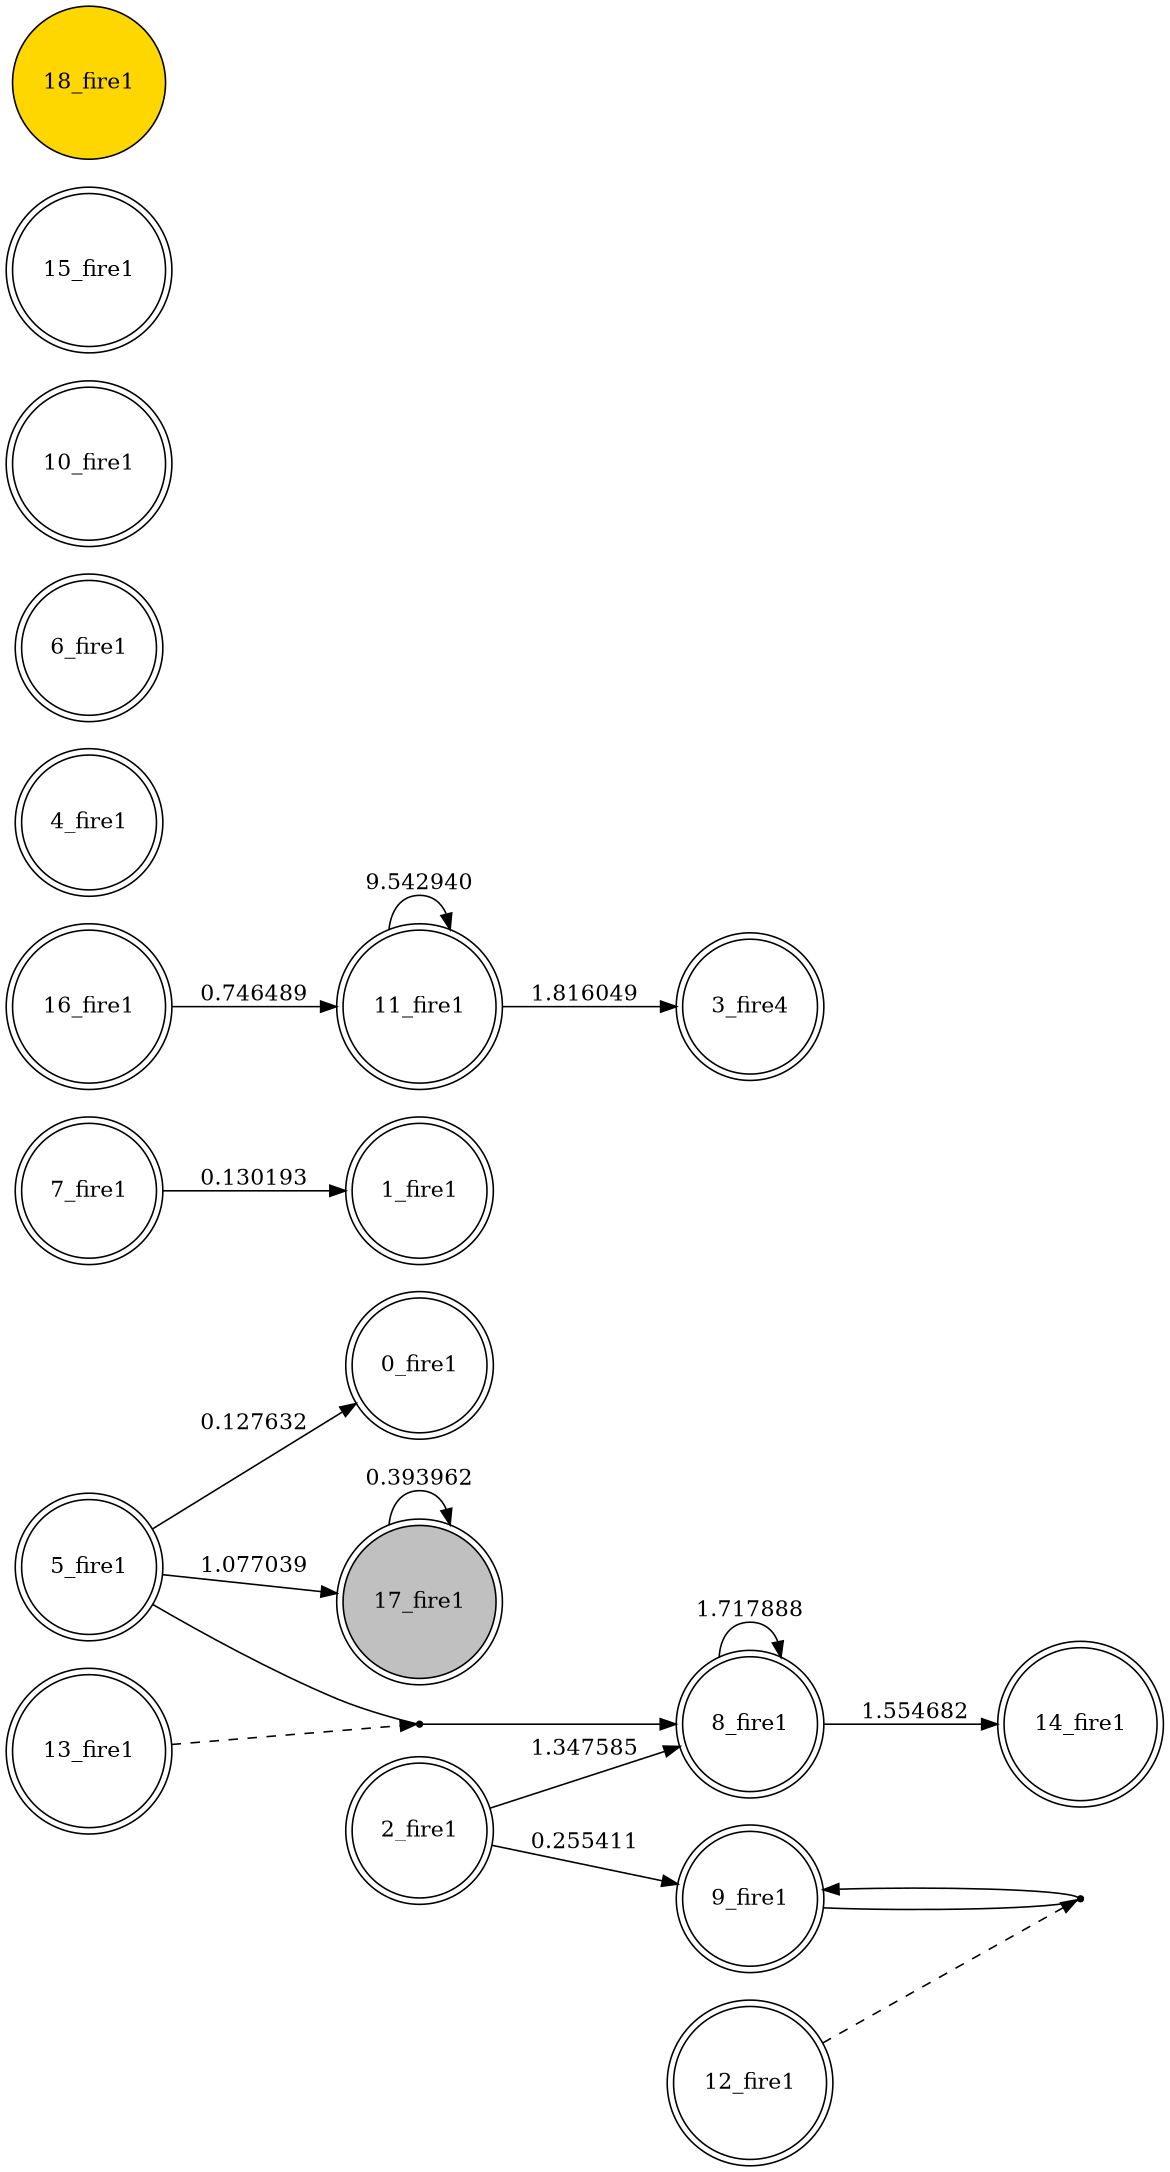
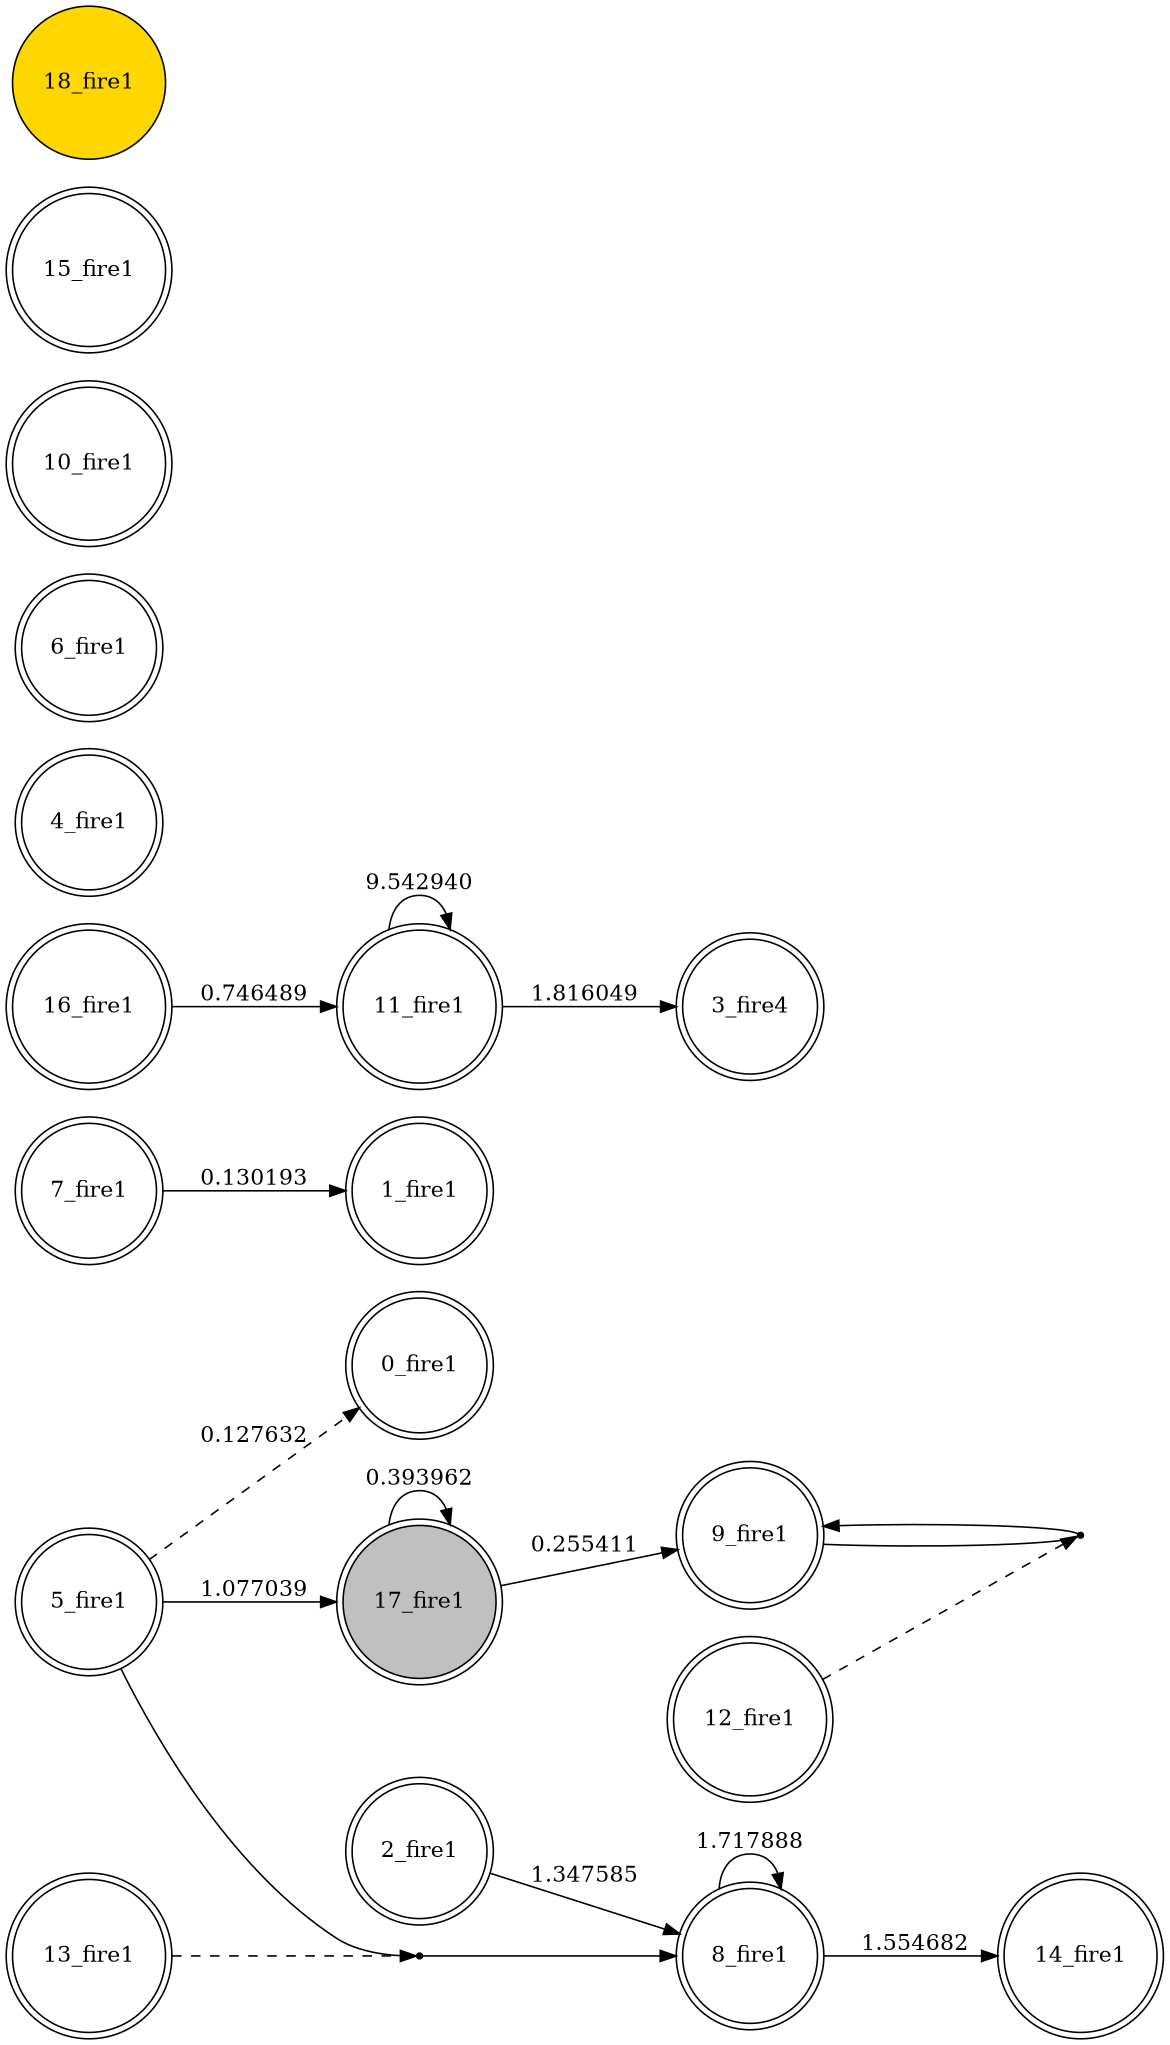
  digraph {
    rankdir=LR
    node [shape=doublecircle]
    n1 [label="0_fire1"]
    n2 [label="1_fire1"]
    n3 [label="2_fire1"]
    n4 [label="8_fire1"]
    n5 [label="14_fire1"]
    n6 [label="3_fire4"]
    n7 [label="4_fire1"]
    n8 [label="5_fire1"]
    n9 [fillcolor=gray label="17_fire1" style=filled]
    19 [shape=point]
    n11 [label="9_fire1"]
    n12 [label="6_fire1"]
    n13 [label="7_fire1"]
    20 [shape=point]
    n15 [label="10_fire1"]
    n16 [label="11_fire1"]
    n17 [label="12_fire1"]
    n18 [label="13_fire1"]
    n19 [label="15_fire1"]
    n20 [label="16_fire1"]
    n21 [fillcolor=gold label="18_fire1" shape=circle style=filled]
    n3 -> n4 [label=1.347585]
    n4 -> n4 [label=1.717888]
    n4 -> n5 [label=1.554682]
-   n8 -> n1 [label=0.127632]
+   n8 -> n1 [label=0.127632 style=dashed]
    n8 -> n9 [label=1.077039]
    n8 -> 19 [dir=none]
    n9 -> n9 [label=0.393962]
-   n3 -> n11 [label=0.255411]
+   n9 -> n11 [label=0.255411]
    19 -> n4
    n11 -> 20 [dir=none]
    n13 -> n2 [label=0.130193]
    20 -> n11
    n16 -> n6 [label=1.816049]
    n16 -> n16 [label=9.542940]
    n17 -> 20 [style=dashed]
    n18 -> 19 [style=dashed]
    n20 -> n16 [label=0.746489]
  }
